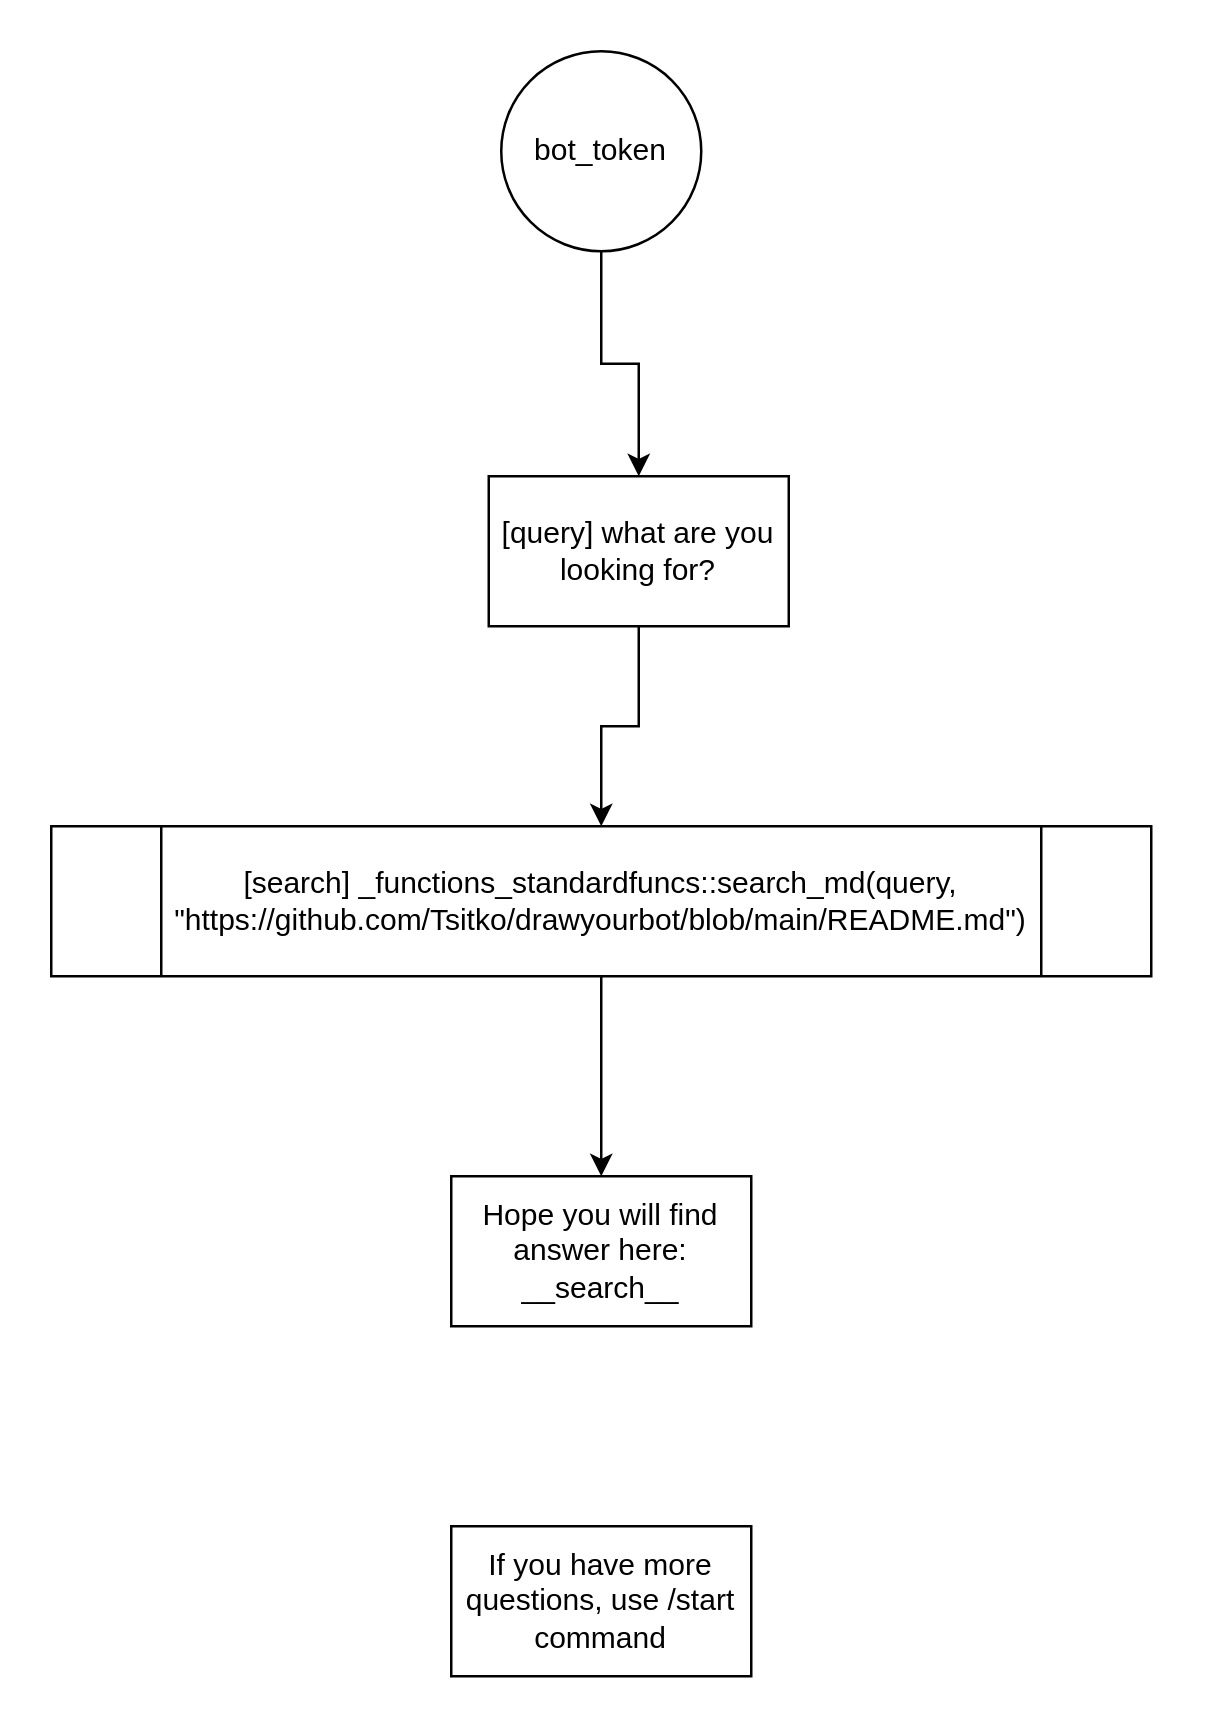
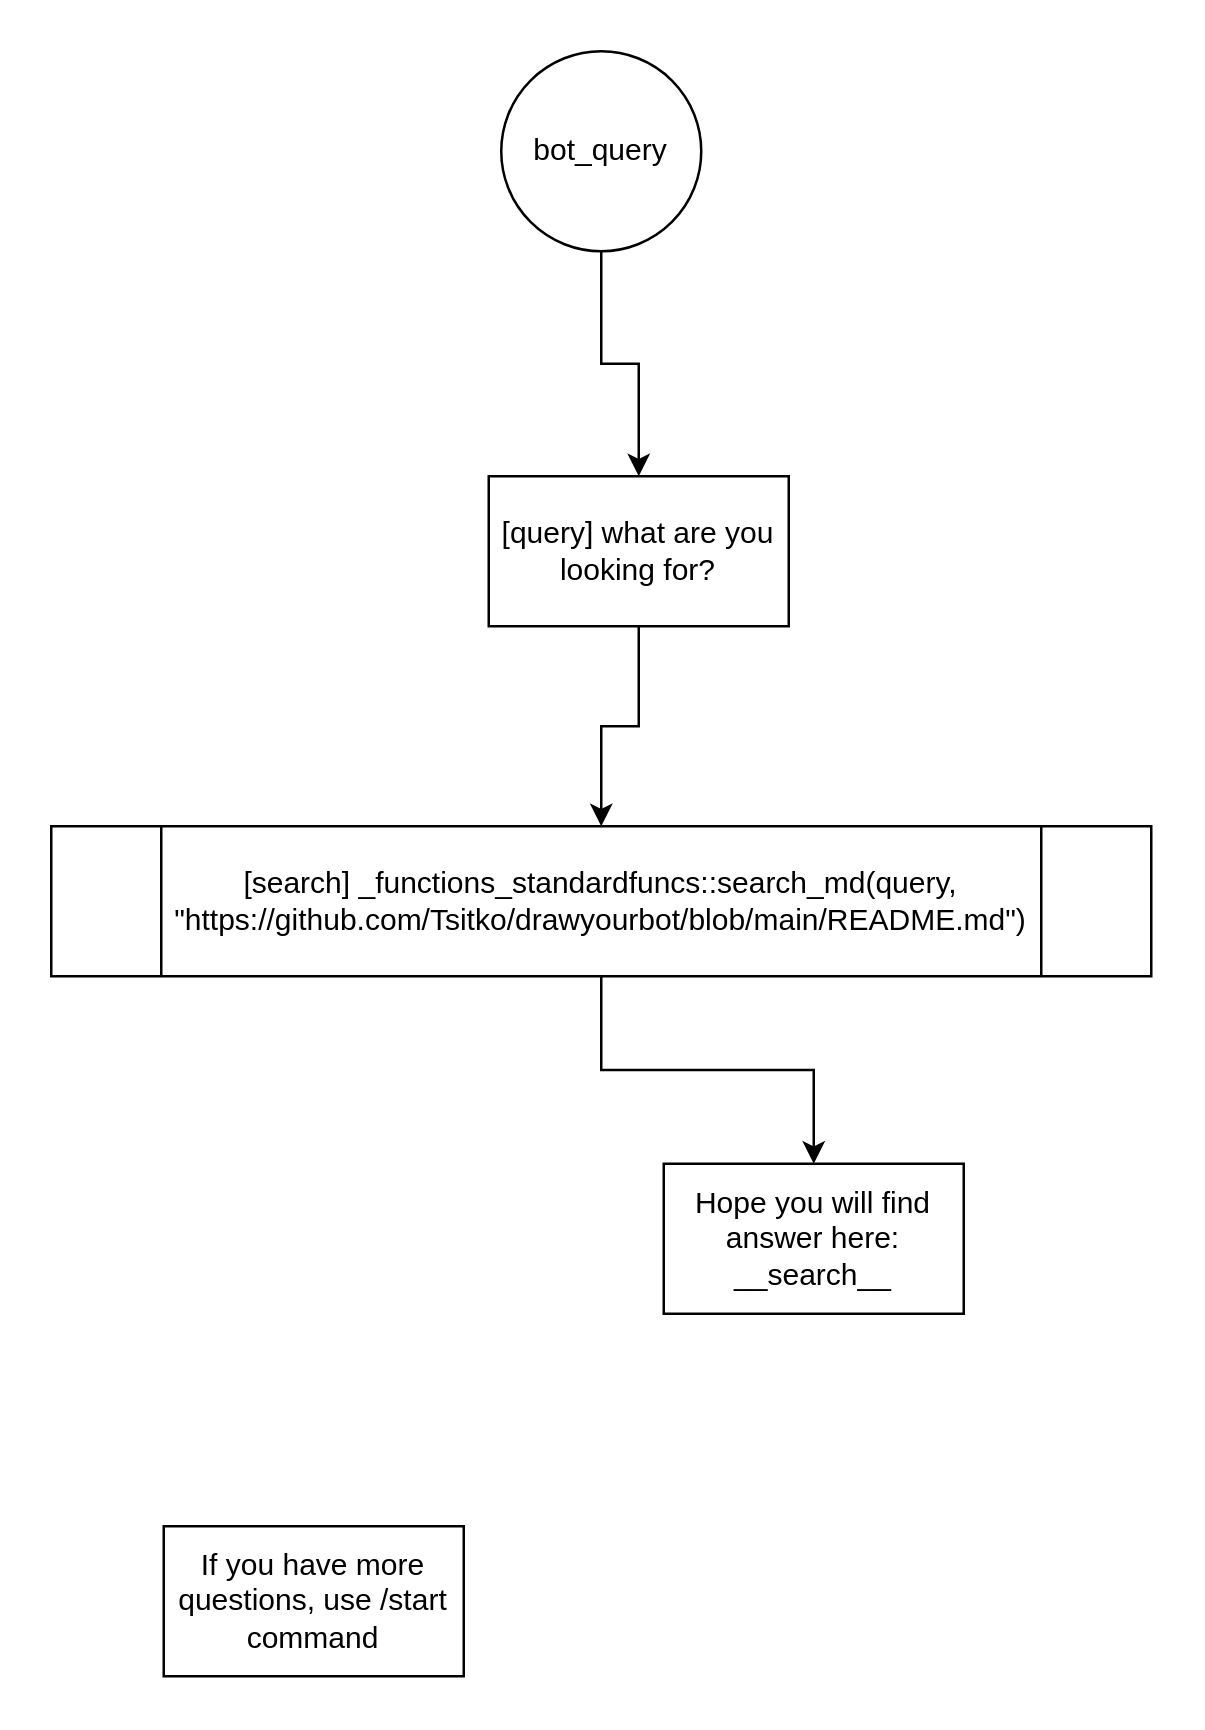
  <mxCell id="0" />
  <mxCell id="1" parent="0" />
  <mxCell id="2" value="" style="edgeStyle=orthogonalEdgeStyle;rounded=0;orthogonalLoop=1;jettySize=auto;html=1;" edge="1" parent="1" source="3" target="5"><mxGeometry relative="1" as="geometry" /></mxCell>
- <mxCell id="3" value="bot_token" style="ellipse;whiteSpace=wrap;html=1;aspect=fixed;" vertex="1" parent="1"><mxGeometry x="200" y="20" width="80" height="80" as="geometry" /></mxCell>
+ <mxCell id="3" value="bot_query" style="ellipse;whiteSpace=wrap;html=1;aspect=fixed;" vertex="1" parent="1"><mxGeometry x="200" y="20" width="80" height="80" as="geometry" /></mxCell>
  <mxCell id="4" value="" style="edgeStyle=orthogonalEdgeStyle;rounded=0;orthogonalLoop=1;jettySize=auto;html=1;" edge="1" parent="1" source="5" target="7"><mxGeometry relative="1" as="geometry" /></mxCell>
  <mxCell id="5" value="[query] what are you looking for?" style="whiteSpace=wrap;html=1;" vertex="1" parent="1"><mxGeometry x="195" y="190" width="120" height="60" as="geometry" /></mxCell>
  <mxCell id="6" value="" style="edgeStyle=orthogonalEdgeStyle;rounded=0;orthogonalLoop=1;jettySize=auto;html=1;" edge="1" parent="1" source="7" target="8"><mxGeometry relative="1" as="geometry" /></mxCell>
  <mxCell id="7" value="[search] _functions_standardfuncs::search_md(query, &quot;https://github.com/Tsitko/drawyourbot/blob/main/README.md&quot;)" style="shape=process;whiteSpace=wrap;html=1;backgroundOutline=1;" vertex="1" parent="1"><mxGeometry x="20" y="330" width="440" height="60" as="geometry" /></mxCell>
- <mxCell id="8" value="Hope you will find answer here: &lt;br&gt;__search__" style="whiteSpace=wrap;html=1;" vertex="1" parent="1"><mxGeometry x="180" y="470" width="120" height="60" as="geometry" /></mxCell>
- <mxCell id="9" value="If you have more questions, use /start command" style="whiteSpace=wrap;html=1;" vertex="1" parent="1"><mxGeometry x="180" y="610" width="120" height="60" as="geometry" /></mxCell>
+ <mxCell id="8" value="Hope you will find answer here: &lt;br&gt;__search__" style="whiteSpace=wrap;html=1;" vertex="1" parent="1"><mxGeometry x="265" y="465" width="120" height="60" as="geometry" /></mxCell>
+ <mxCell id="9" value="If you have more questions, use /start command" style="whiteSpace=wrap;html=1;" vertex="1" parent="1"><mxGeometry x="65" y="610" width="120" height="60" as="geometry" /></mxCell>
